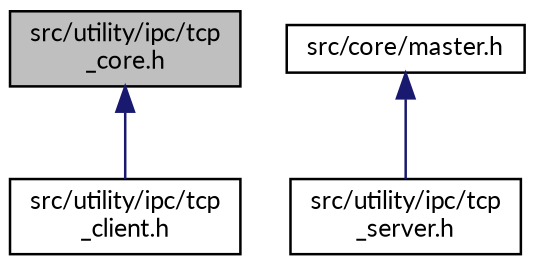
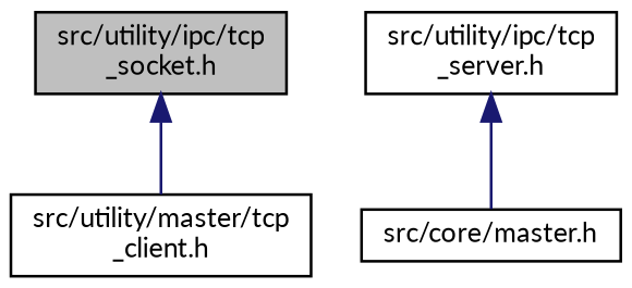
  digraph {
    fontname=Lato
    node [color=black fillcolor=white fontname=Lato fontsize=10 shape=record style=filled]
    edge [color=midnightblue dir=back fontname=Lato fontsize=10 labelfontname=Helvetica labelfontsize=10 style=solid]
-   n1 [fillcolor=grey75 fontcolor=black height=0.2 label="src/utility/ipc/tcp\l_core.h" width=0.4]
-   n2 [height=0.2 label="src/utility/ipc/tcp\l_client.h" width=0.4]
+   n1 [fillcolor=grey75 fontcolor=black height=0.2 label="src/utility/ipc/tcp\l_socket.h" width=0.4]
+   n2 [height=0.2 label="src/utility/master/tcp\l_client.h" width=0.4]
    n3 [height=0.2 label="src/utility/ipc/tcp\l_server.h" width=0.4]
    n4 [height=0.2 label="src/core/master.h" width=0.4]
    n1 -> n2
-   n4 -> n3
+   n3 -> n4
  }
